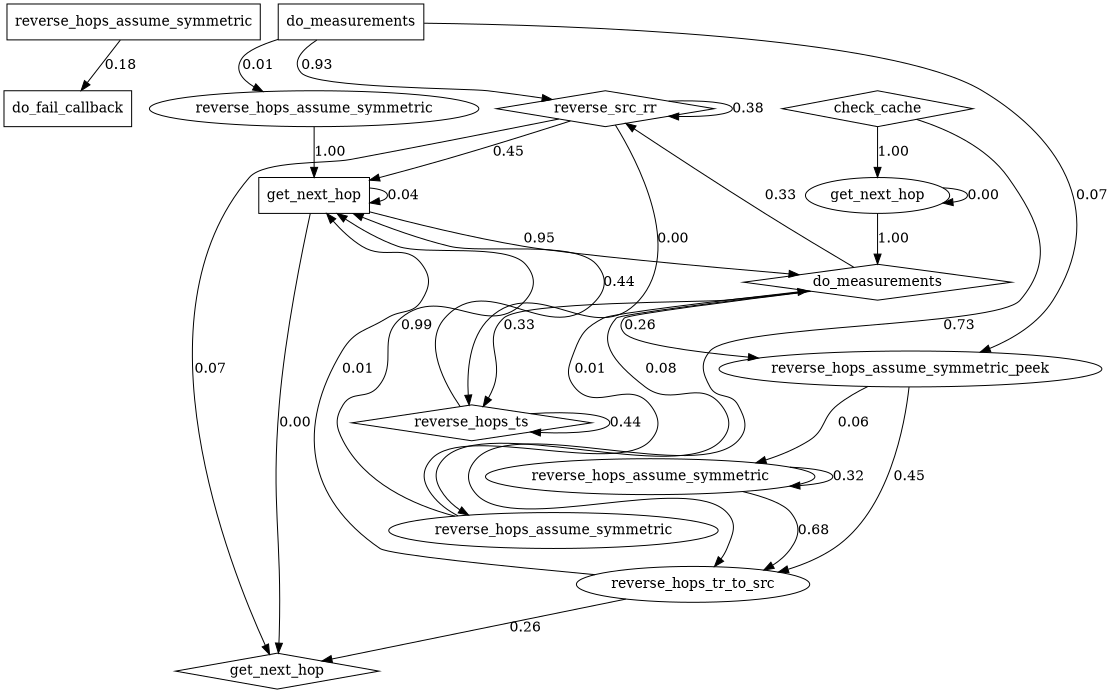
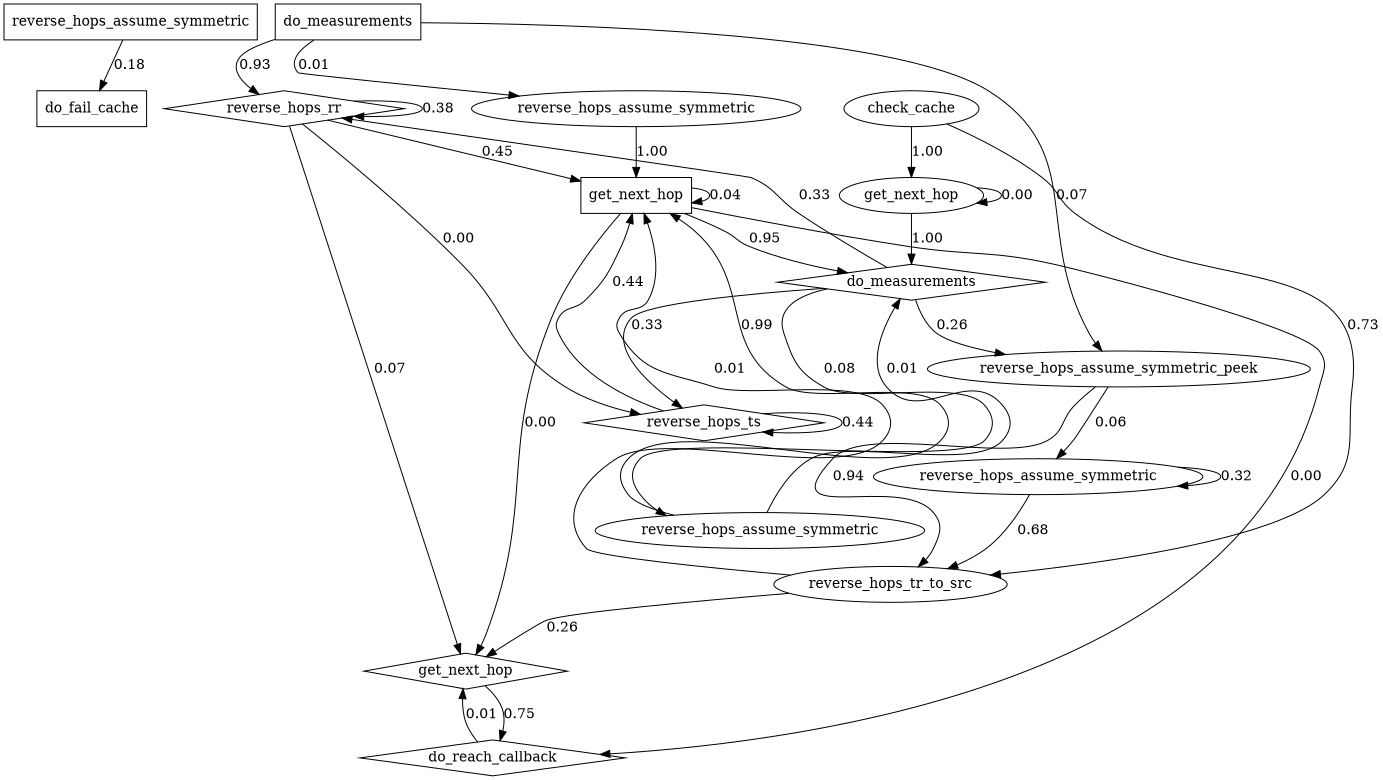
  digraph {
    edge [weight=0.01]
-   n1 [label=do_fail_callback shape=box]
+   n1 [label=do_fail_cache shape=box]
    n2 [label=do_measurements shape=box]
-   n3 [label=reverse_src_rr shape=diamond]
+   n3 [label=reverse_hops_rr shape=diamond]
    n4 [label=reverse_hops_assume_symmetric_peek]
    n5 [label=reverse_hops_assume_symmetric]
    n6 [label=get_next_hop shape=box]
    n7 [label=get_next_hop shape=diamond]
    n8 [label=reverse_hops_ts shape=diamond]
    n9 [label=reverse_hops_tr_to_src]
    n10 [label=reverse_hops_assume_symmetric]
+   n11 [label=do_reach_callback shape=diamond]
    n12 [label=do_measurements shape=diamond]
    n13 [label=reverse_hops_assume_symmetric]
    n14 [label=reverse_hops_assume_symmetric shape=box]
-   n15 [label=check_cache shape=diamond]
+   n15 [label=check_cache]
    n16 [label=get_next_hop]
    n2 -> n3 [label=0.93 weight=0.93]
    n2 -> n4 [label=0.07 weight=0.07]
    n2 -> n5 [label=0.01]
    n3 -> n3 [label=0.38 weight=0.38]
    n3 -> n6 [label=0.45 weight=0.45]
    n3 -> n7 [label=0.07 weight=0.07]
    n3 -> n8 [label=0.00 weight=0.00]
-   n4 -> n9 [label=0.45 weight=0.94]
+   n4 -> n9 [label=0.94 weight=0.94]
    n4 -> n10 [label=0.06 weight=0.06]
    n5 -> n6 [label=1.00 weight=1.00]
    n6 -> n6 [label=0.04 weight=0.04]
    n6 -> n7 [label=0.00 weight=0.00]
+   n6 -> n11 [label=0.00 weight=0.00]
    n6 -> n12 [label=0.95 weight=0.95]
+   n7 -> n11 [label=0.75 weight=0.75]
    n8 -> n6 [label=0.44 weight=0.44]
    n8 -> n8 [label=0.44 weight=0.44]
    n9 -> n6 [label=0.01]
    n9 -> n7 [label=0.26 weight=0.26]
    n10 -> n9 [label=0.68 weight=0.68]
    n10 -> n10 [label=0.32 weight=0.32]
+   n11 -> n7 [label=0.01]
    n12 -> n3 [label=0.33 weight=0.33]
    n12 -> n4 [label=0.26 weight=0.26]
    n12 -> n8 [label=0.33 weight=0.33]
    n12 -> n13 [label=0.08 weight=0.08]
    n13 -> n6 [label=0.99 weight=0.99]
    n13 -> n12 [label=0.01]
    n14 -> n1 [label=0.18 weight=0.18]
    n15 -> n9 [label=0.73 weight=0.73]
    n15 -> n16 [label=1.00 weight=1.00]
    n16 -> n12 [label=1.00 weight=1.00]
    n16 -> n16 [label=0.00 weight=0.00]
  }
